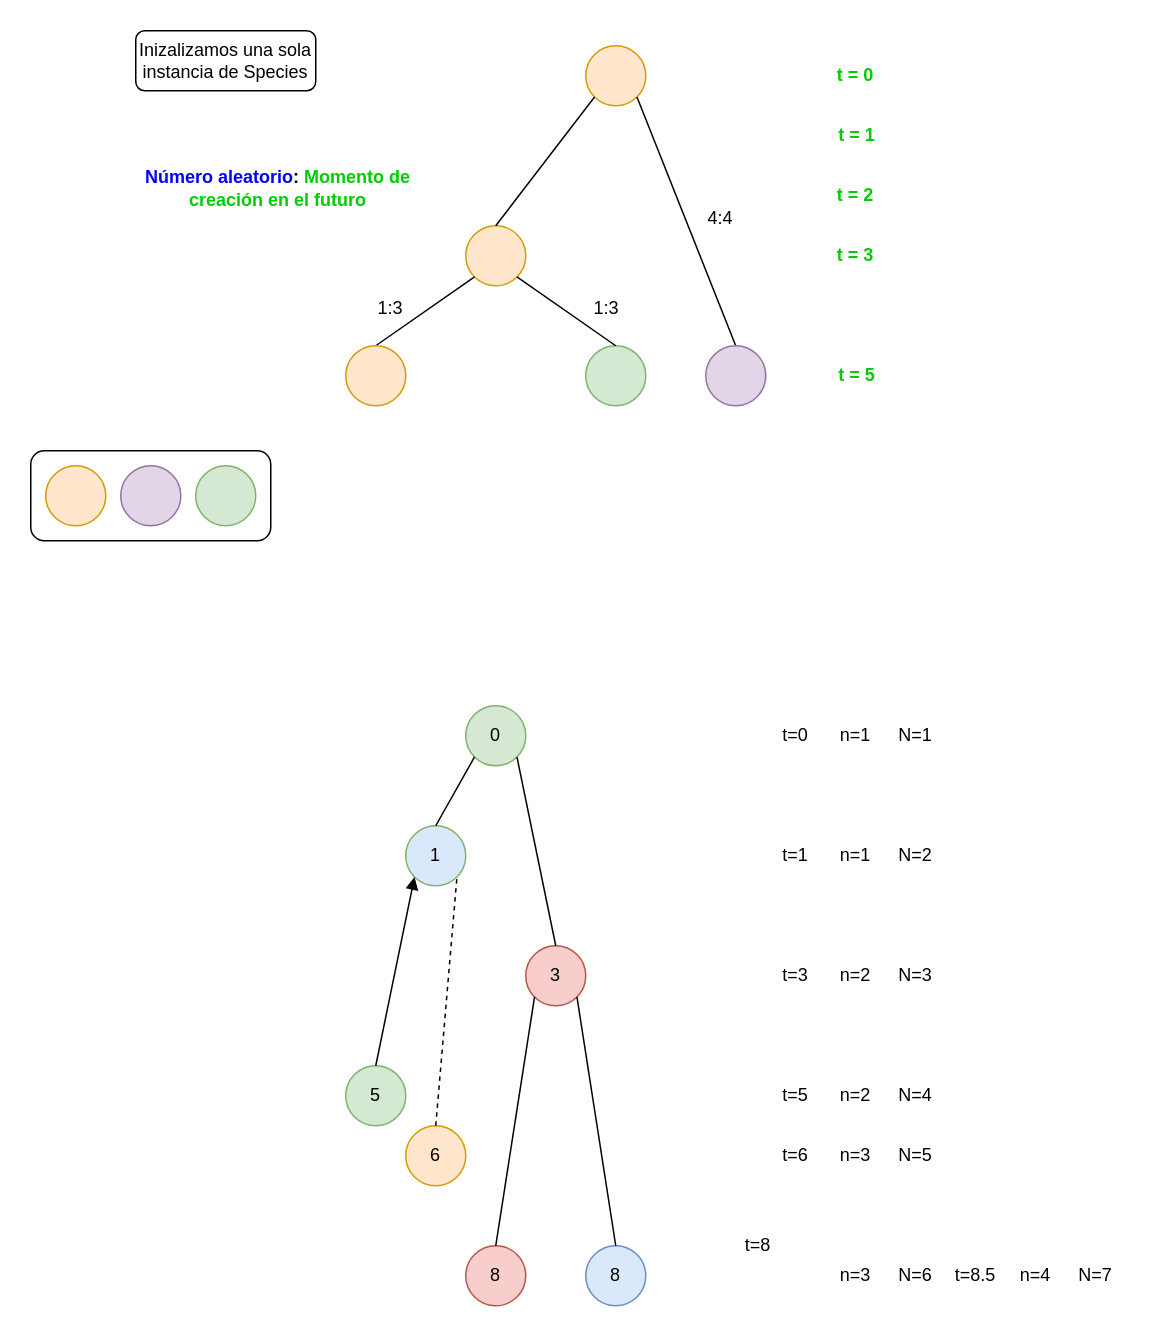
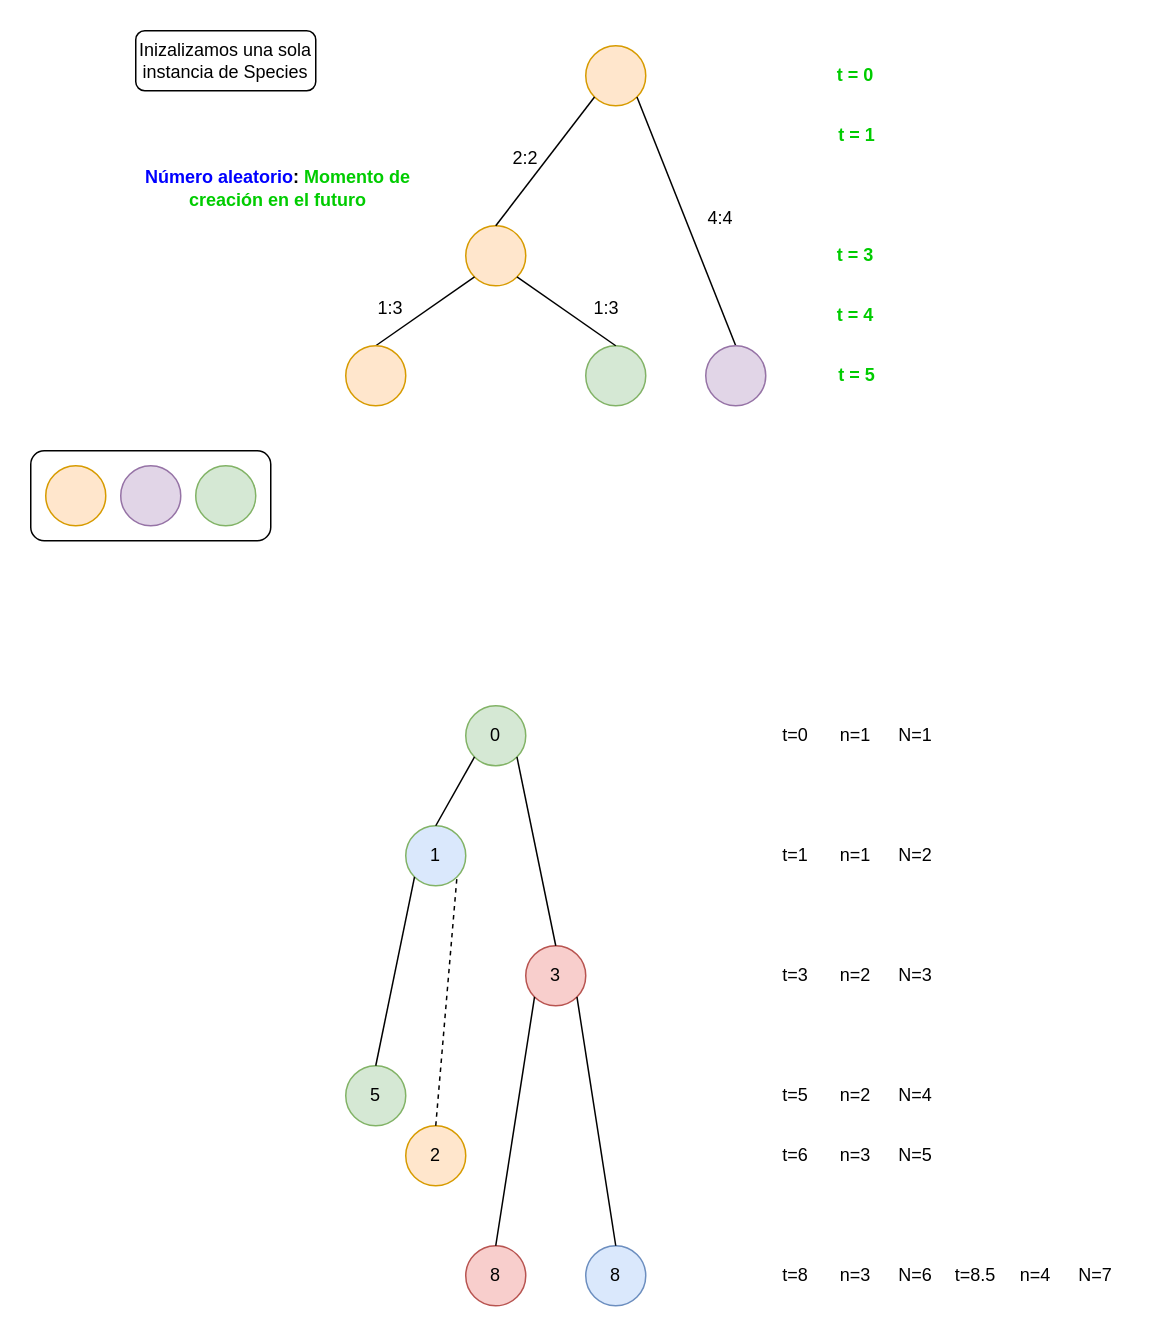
  <mxCell id="0" />
  <mxCell id="1" parent="0" />
  <mxCell id="2" value="Inizalizamos una sola instancia de Species" style="rounded=1;whiteSpace=wrap;html=1;" parent="1" vertex="1"><mxGeometry x="90" y="20" width="120" height="40" as="geometry" /></mxCell>
  <mxCell id="3" value="" style="ellipse;whiteSpace=wrap;html=1;aspect=fixed;fillColor=#ffe6cc;strokeColor=#d79b00;" parent="1" vertex="1"><mxGeometry x="390" y="30" width="40" height="40" as="geometry" /></mxCell>
  <mxCell id="4" value="" style="ellipse;whiteSpace=wrap;html=1;aspect=fixed;fillColor=#ffe6cc;strokeColor=#d79b00;" parent="1" vertex="1"><mxGeometry x="310" y="150" width="40" height="40" as="geometry" /></mxCell>
  <mxCell id="5" value="" style="endArrow=none;html=1;rounded=0;entryX=0;entryY=1;entryDx=0;entryDy=0;exitX=0.5;exitY=0;exitDx=0;exitDy=0;" parent="1" source="4" target="3" edge="1"><mxGeometry width="50" height="50" relative="1" as="geometry"><mxPoint x="410" y="310" as="sourcePoint" /><mxPoint x="460" y="260" as="targetPoint" /></mxGeometry></mxCell>
  <mxCell id="6" value="" style="endArrow=none;html=1;rounded=0;entryX=1;entryY=1;entryDx=0;entryDy=0;exitX=0.5;exitY=0;exitDx=0;exitDy=0;" parent="1" source="7" target="3" edge="1"><mxGeometry width="50" height="50" relative="1" as="geometry"><mxPoint x="470" y="130" as="sourcePoint" /><mxPoint x="420" y="80" as="targetPoint" /></mxGeometry></mxCell>
  <mxCell id="7" value="" style="ellipse;whiteSpace=wrap;html=1;aspect=fixed;fillColor=#e1d5e7;strokeColor=#9673a6;" parent="1" vertex="1"><mxGeometry x="470" y="230" width="40" height="40" as="geometry" /></mxCell>
  <mxCell id="8" value="t = 0" style="text;html=1;align=center;verticalAlign=middle;whiteSpace=wrap;rounded=0;fontColor=#00CC00;fontStyle=1" parent="1" vertex="1"><mxGeometry x="550" y="30" width="40" height="40" as="geometry" /></mxCell>
- <mxCell id="9" value="t = 2" style="text;html=1;align=center;verticalAlign=middle;whiteSpace=wrap;rounded=0;fontColor=#00CC00;fontStyle=1" parent="1" vertex="1"><mxGeometry x="550" y="110" width="40" height="40" as="geometry" /></mxCell>
  <mxCell id="10" value="t = 3" style="text;html=1;align=center;verticalAlign=middle;whiteSpace=wrap;rounded=0;fontColor=#00CC00;fontStyle=1" parent="1" vertex="1"><mxGeometry x="550" y="150" width="40" height="40" as="geometry" /></mxCell>
+ <mxCell id="11" value="t = 4" style="text;html=1;align=center;verticalAlign=middle;whiteSpace=wrap;rounded=0;fontColor=#00CC00;fontStyle=1" parent="1" vertex="1"><mxGeometry x="550" y="190" width="40" height="40" as="geometry" /></mxCell>
  <mxCell id="12" value="t = 1" style="text;html=1;align=center;verticalAlign=middle;whiteSpace=wrap;rounded=0;fontColor=#00CC00;fontStyle=1" parent="1" vertex="1"><mxGeometry x="551" y="70" width="40" height="40" as="geometry" /></mxCell>
  <mxCell id="13" value="t = 5" style="text;html=1;align=center;verticalAlign=middle;whiteSpace=wrap;rounded=0;fontColor=#00CC00;fontStyle=1" parent="1" vertex="1"><mxGeometry x="551" y="230" width="40" height="40" as="geometry" /></mxCell>
+ <mxCell id="14" value="2:2" style="text;html=1;align=center;verticalAlign=middle;whiteSpace=wrap;rounded=0;" parent="1" vertex="1"><mxGeometry x="320" y="90" width="60" height="30" as="geometry" /></mxCell>
  <mxCell id="15" value="4:4" style="text;html=1;align=center;verticalAlign=middle;whiteSpace=wrap;rounded=0;" parent="1" vertex="1"><mxGeometry x="450" y="130" width="60" height="30" as="geometry" /></mxCell>
  <mxCell id="16" value="" style="endArrow=none;html=1;rounded=0;entryX=0;entryY=1;entryDx=0;entryDy=0;exitX=0.5;exitY=0;exitDx=0;exitDy=0;" parent="1" source="17" target="4" edge="1"><mxGeometry width="50" height="50" relative="1" as="geometry"><mxPoint x="270" y="230" as="sourcePoint" /><mxPoint x="380" y="230" as="targetPoint" /></mxGeometry></mxCell>
  <mxCell id="17" value="" style="ellipse;whiteSpace=wrap;html=1;aspect=fixed;fillColor=#ffe6cc;strokeColor=#d79b00;" parent="1" vertex="1"><mxGeometry x="230" y="230" width="40" height="40" as="geometry" /></mxCell>
  <mxCell id="18" value="" style="ellipse;whiteSpace=wrap;html=1;aspect=fixed;fillColor=#d5e8d4;strokeColor=#82b366;" parent="1" vertex="1"><mxGeometry x="390" y="230" width="40" height="40" as="geometry" /></mxCell>
  <mxCell id="19" value="" style="endArrow=none;html=1;rounded=0;entryX=1;entryY=1;entryDx=0;entryDy=0;exitX=0.5;exitY=0;exitDx=0;exitDy=0;" parent="1" source="18" target="4" edge="1"><mxGeometry width="50" height="50" relative="1" as="geometry"><mxPoint x="260" y="240" as="sourcePoint" /><mxPoint x="326" y="194" as="targetPoint" /></mxGeometry></mxCell>
  <mxCell id="20" value="1:3" style="text;html=1;align=center;verticalAlign=middle;whiteSpace=wrap;rounded=0;" parent="1" vertex="1"><mxGeometry x="230" y="190" width="60" height="30" as="geometry" /></mxCell>
  <mxCell id="21" value="1:3" style="text;html=1;align=center;verticalAlign=middle;whiteSpace=wrap;rounded=0;" parent="1" vertex="1"><mxGeometry x="374" y="190" width="60" height="30" as="geometry" /></mxCell>
  <mxCell id="22" value="&lt;b&gt;&lt;font color=&quot;#0000ff&quot;&gt;Número aleatorio&lt;/font&gt;: &lt;font color=&quot;#00cc00&quot;&gt;Momento de creación en el futuro&lt;/font&gt;&lt;/b&gt;" style="text;html=1;align=center;verticalAlign=middle;whiteSpace=wrap;rounded=0;" parent="1" vertex="1"><mxGeometry x="90" y="110" width="190" height="30" as="geometry" /></mxCell>
  <mxCell id="23" value="" style="rounded=1;whiteSpace=wrap;html=1;" parent="1" vertex="1"><mxGeometry x="20" y="300" width="160" height="60" as="geometry" /></mxCell>
  <mxCell id="24" value="" style="ellipse;whiteSpace=wrap;html=1;aspect=fixed;fillColor=#e1d5e7;strokeColor=#9673a6;" parent="1" vertex="1"><mxGeometry x="80" y="310" width="40" height="40" as="geometry" /></mxCell>
  <mxCell id="25" value="" style="ellipse;whiteSpace=wrap;html=1;aspect=fixed;fillColor=#d5e8d4;strokeColor=#82b366;" parent="1" vertex="1"><mxGeometry x="130" y="310" width="40" height="40" as="geometry" /></mxCell>
  <mxCell id="26" value="" style="ellipse;whiteSpace=wrap;html=1;aspect=fixed;fillColor=#ffe6cc;strokeColor=#d79b00;" parent="1" vertex="1"><mxGeometry x="30" y="310" width="40" height="40" as="geometry" /></mxCell>
  <mxCell id="27" value="0" style="ellipse;whiteSpace=wrap;html=1;aspect=fixed;fillColor=#d5e8d4;strokeColor=#82b366;" vertex="1" parent="1"><mxGeometry x="310" y="470" width="40" height="40" as="geometry" /></mxCell>
  <mxCell id="28" value="t=0" style="text;html=1;align=center;verticalAlign=middle;whiteSpace=wrap;rounded=0;" vertex="1" parent="1"><mxGeometry x="510" y="470" width="40" height="40" as="geometry" /></mxCell>
  <mxCell id="29" value="1" style="ellipse;whiteSpace=wrap;html=1;aspect=fixed;fillColor=#dae8fc;strokeColor=#82b366;" vertex="1" parent="1"><mxGeometry x="270" y="550" width="40" height="40" as="geometry" /></mxCell>
  <mxCell id="30" value="n=1" style="text;html=1;align=center;verticalAlign=middle;whiteSpace=wrap;rounded=0;" vertex="1" parent="1"><mxGeometry x="550" y="470" width="40" height="40" as="geometry" /></mxCell>
  <mxCell id="31" value="t=1" style="text;html=1;align=center;verticalAlign=middle;whiteSpace=wrap;rounded=0;" vertex="1" parent="1"><mxGeometry x="510" y="550" width="40" height="40" as="geometry" /></mxCell>
  <mxCell id="32" value="n=1" style="text;html=1;align=center;verticalAlign=middle;whiteSpace=wrap;rounded=0;" vertex="1" parent="1"><mxGeometry x="550" y="550" width="40" height="40" as="geometry" /></mxCell>
  <mxCell id="33" value="N=1" style="text;html=1;align=center;verticalAlign=middle;whiteSpace=wrap;rounded=0;" vertex="1" parent="1"><mxGeometry x="590" y="470" width="40" height="40" as="geometry" /></mxCell>
  <mxCell id="34" value="N=2" style="text;html=1;align=center;verticalAlign=middle;whiteSpace=wrap;rounded=0;" vertex="1" parent="1"><mxGeometry x="590" y="550" width="40" height="40" as="geometry" /></mxCell>
  <mxCell id="35" value="3" style="ellipse;whiteSpace=wrap;html=1;aspect=fixed;fillColor=#f8cecc;strokeColor=#b85450;" vertex="1" parent="1"><mxGeometry x="350" y="630" width="40" height="40" as="geometry" /></mxCell>
  <mxCell id="36" value="t=3" style="text;html=1;align=center;verticalAlign=middle;whiteSpace=wrap;rounded=0;" vertex="1" parent="1"><mxGeometry x="510" y="630" width="40" height="40" as="geometry" /></mxCell>
  <mxCell id="37" value="n=2" style="text;html=1;align=center;verticalAlign=middle;whiteSpace=wrap;rounded=0;" vertex="1" parent="1"><mxGeometry x="550" y="630" width="40" height="40" as="geometry" /></mxCell>
  <mxCell id="38" value="N=3" style="text;html=1;align=center;verticalAlign=middle;whiteSpace=wrap;rounded=0;" vertex="1" parent="1"><mxGeometry x="590" y="630" width="40" height="40" as="geometry" /></mxCell>
  <mxCell id="39" value="5" style="ellipse;whiteSpace=wrap;html=1;aspect=fixed;fillColor=#d5e8d4;strokeColor=#82b366;" vertex="1" parent="1"><mxGeometry x="230" y="710" width="40" height="40" as="geometry" /></mxCell>
- <mxCell id="40" value="6" style="ellipse;whiteSpace=wrap;html=1;aspect=fixed;fillColor=#ffe6cc;strokeColor=#d79b00;" vertex="1" parent="1"><mxGeometry x="270" y="750" width="40" height="40" as="geometry" /></mxCell>
+ <mxCell id="40" value="2" style="ellipse;whiteSpace=wrap;html=1;aspect=fixed;fillColor=#ffe6cc;strokeColor=#d79b00;" vertex="1" parent="1"><mxGeometry x="270" y="750" width="40" height="40" as="geometry" /></mxCell>
  <mxCell id="41" value="8" style="ellipse;whiteSpace=wrap;html=1;aspect=fixed;fillColor=#dae8fc;strokeColor=#6c8ebf;" vertex="1" parent="1"><mxGeometry x="390" y="830" width="40" height="40" as="geometry" /></mxCell>
  <mxCell id="42" value="8" style="ellipse;whiteSpace=wrap;html=1;aspect=fixed;fillColor=#f8cecc;strokeColor=#b85450;" vertex="1" parent="1"><mxGeometry x="310" y="830" width="40" height="40" as="geometry" /></mxCell>
  <mxCell id="43" value="t=5" style="text;html=1;align=center;verticalAlign=middle;whiteSpace=wrap;rounded=0;" vertex="1" parent="1"><mxGeometry x="510" y="710" width="40" height="40" as="geometry" /></mxCell>
  <mxCell id="44" value="n=2" style="text;html=1;align=center;verticalAlign=middle;whiteSpace=wrap;rounded=0;" vertex="1" parent="1"><mxGeometry x="550" y="710" width="40" height="40" as="geometry" /></mxCell>
  <mxCell id="45" value="N=4" style="text;html=1;align=center;verticalAlign=middle;whiteSpace=wrap;rounded=0;" vertex="1" parent="1"><mxGeometry x="590" y="710" width="40" height="40" as="geometry" /></mxCell>
  <mxCell id="46" value="t=6" style="text;html=1;align=center;verticalAlign=middle;whiteSpace=wrap;rounded=0;" vertex="1" parent="1"><mxGeometry x="510" y="750" width="40" height="40" as="geometry" /></mxCell>
  <mxCell id="47" value="n=3" style="text;html=1;align=center;verticalAlign=middle;whiteSpace=wrap;rounded=0;" vertex="1" parent="1"><mxGeometry x="550" y="750" width="40" height="40" as="geometry" /></mxCell>
  <mxCell id="48" value="N=5" style="text;html=1;align=center;verticalAlign=middle;whiteSpace=wrap;rounded=0;" vertex="1" parent="1"><mxGeometry x="590" y="750" width="40" height="40" as="geometry" /></mxCell>
- <mxCell id="49" value="t=8" style="text;html=1;align=center;verticalAlign=middle;whiteSpace=wrap;rounded=0;" vertex="1" parent="1"><mxGeometry x="485" y="810" width="40" height="40" as="geometry" /></mxCell>
+ <mxCell id="49" value="t=8" style="text;html=1;align=center;verticalAlign=middle;whiteSpace=wrap;rounded=0;" vertex="1" parent="1"><mxGeometry x="510" y="830" width="40" height="40" as="geometry" /></mxCell>
  <mxCell id="50" value="n=3" style="text;html=1;align=center;verticalAlign=middle;whiteSpace=wrap;rounded=0;" vertex="1" parent="1"><mxGeometry x="550" y="830" width="40" height="40" as="geometry" /></mxCell>
  <mxCell id="51" value="N=6" style="text;html=1;align=center;verticalAlign=middle;whiteSpace=wrap;rounded=0;" vertex="1" parent="1"><mxGeometry x="590" y="830" width="40" height="40" as="geometry" /></mxCell>
  <mxCell id="52" value="t=8.5" style="text;html=1;align=center;verticalAlign=middle;whiteSpace=wrap;rounded=0;" vertex="1" parent="1"><mxGeometry x="630" y="830" width="40" height="40" as="geometry" /></mxCell>
  <mxCell id="53" value="n=4" style="text;html=1;align=center;verticalAlign=middle;whiteSpace=wrap;rounded=0;" vertex="1" parent="1"><mxGeometry x="670" y="830" width="40" height="40" as="geometry" /></mxCell>
  <mxCell id="54" value="N=7" style="text;html=1;align=center;verticalAlign=middle;whiteSpace=wrap;rounded=0;" vertex="1" parent="1"><mxGeometry x="710" y="830" width="40" height="40" as="geometry" /></mxCell>
  <mxCell id="55" value="" style="endArrow=none;html=1;rounded=0;exitX=0.5;exitY=0;exitDx=0;exitDy=0;entryX=0;entryY=1;entryDx=0;entryDy=0;" edge="1" parent="1" source="29" target="27"><mxGeometry width="50" height="50" relative="1" as="geometry"><mxPoint x="410" y="740" as="sourcePoint" /><mxPoint x="460" y="690" as="targetPoint" /></mxGeometry></mxCell>
- <mxCell id="56" value="" style="endArrow=block;html=1;rounded=0;exitX=0.5;exitY=0;exitDx=0;exitDy=0;entryX=0;entryY=1;entryDx=0;entryDy=0;" edge="1" parent="1" source="39" target="29"><mxGeometry width="50" height="50" relative="1" as="geometry"><mxPoint x="300" y="560" as="sourcePoint" /><mxPoint x="326" y="514" as="targetPoint" /></mxGeometry></mxCell>
+ <mxCell id="56" value="" style="endArrow=none;html=1;rounded=0;exitX=0.5;exitY=0;exitDx=0;exitDy=0;entryX=0;entryY=1;entryDx=0;entryDy=0;" edge="1" parent="1" source="39" target="29"><mxGeometry width="50" height="50" relative="1" as="geometry"><mxPoint x="300" y="560" as="sourcePoint" /><mxPoint x="326" y="514" as="targetPoint" /></mxGeometry></mxCell>
  <mxCell id="57" value="" style="endArrow=none;html=1;rounded=0;exitX=0.5;exitY=0;exitDx=0;exitDy=0;entryX=1;entryY=1;entryDx=0;entryDy=0;" edge="1" parent="1" source="35" target="27"><mxGeometry width="50" height="50" relative="1" as="geometry"><mxPoint x="300" y="560" as="sourcePoint" /><mxPoint x="326" y="514" as="targetPoint" /></mxGeometry></mxCell>
  <mxCell id="58" value="" style="endArrow=none;html=1;rounded=0;exitX=0.5;exitY=0;exitDx=0;exitDy=0;entryX=1;entryY=1;entryDx=0;entryDy=0;dashed=1;" edge="1" parent="1" source="40" target="29"><mxGeometry width="50" height="50" relative="1" as="geometry"><mxPoint x="260" y="720" as="sourcePoint" /><mxPoint x="286" y="594" as="targetPoint" /></mxGeometry></mxCell>
  <mxCell id="59" value="" style="endArrow=none;html=1;rounded=0;exitX=0.5;exitY=0;exitDx=0;exitDy=0;entryX=0;entryY=1;entryDx=0;entryDy=0;" edge="1" parent="1" source="42" target="35"><mxGeometry width="50" height="50" relative="1" as="geometry"><mxPoint x="300" y="760" as="sourcePoint" /><mxPoint x="314" y="594" as="targetPoint" /></mxGeometry></mxCell>
  <mxCell id="60" value="" style="endArrow=none;html=1;rounded=0;exitX=0.5;exitY=0;exitDx=0;exitDy=0;entryX=1;entryY=1;entryDx=0;entryDy=0;" edge="1" parent="1" source="41" target="35"><mxGeometry width="50" height="50" relative="1" as="geometry"><mxPoint x="340" y="840" as="sourcePoint" /><mxPoint x="366" y="674" as="targetPoint" /></mxGeometry></mxCell>
